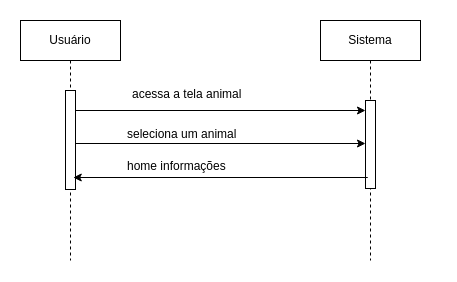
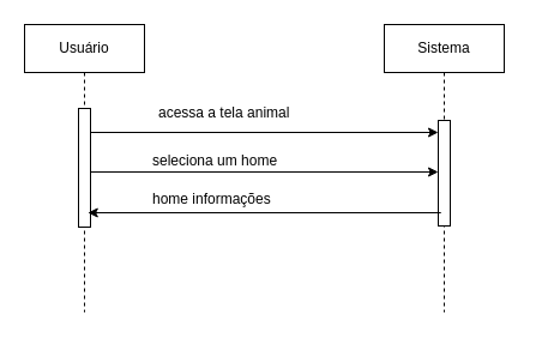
  <mxCell id="0" />
  <mxCell id="1" parent="0" />
  <mxCell id="2" value="Usuário" style="shape=umlLifeline;perimeter=lifelinePerimeter;whiteSpace=wrap;html=1;container=0;dropTarget=0;collapsible=0;recursiveResize=0;outlineConnect=0;portConstraint=eastwest;newEdgeStyle={&quot;edgeStyle&quot;:&quot;elbowEdgeStyle&quot;,&quot;elbow&quot;:&quot;vertical&quot;,&quot;curved&quot;:0,&quot;rounded&quot;:0};" parent="1" vertex="1"><mxGeometry x="20" y="20" width="100" height="240" as="geometry" /></mxCell>
  <mxCell id="3" value="" style="html=1;points=[];perimeter=orthogonalPerimeter;outlineConnect=0;targetShapes=umlLifeline;portConstraint=eastwest;newEdgeStyle={&quot;edgeStyle&quot;:&quot;elbowEdgeStyle&quot;,&quot;elbow&quot;:&quot;vertical&quot;,&quot;curved&quot;:0,&quot;rounded&quot;:0};" parent="2" vertex="1"><mxGeometry x="45" y="70" width="10" height="99" as="geometry" /></mxCell>
  <mxCell id="4" value="Sistema" style="shape=umlLifeline;perimeter=lifelinePerimeter;whiteSpace=wrap;html=1;container=0;dropTarget=0;collapsible=0;recursiveResize=0;outlineConnect=0;portConstraint=eastwest;newEdgeStyle={&quot;edgeStyle&quot;:&quot;elbowEdgeStyle&quot;,&quot;elbow&quot;:&quot;vertical&quot;,&quot;curved&quot;:0,&quot;rounded&quot;:0};" parent="1" vertex="1"><mxGeometry x="320" y="20" width="100" height="240" as="geometry" /></mxCell>
  <mxCell id="5" value="" style="html=1;points=[];perimeter=orthogonalPerimeter;outlineConnect=0;targetShapes=umlLifeline;portConstraint=eastwest;newEdgeStyle={&quot;edgeStyle&quot;:&quot;elbowEdgeStyle&quot;,&quot;elbow&quot;:&quot;vertical&quot;,&quot;curved&quot;:0,&quot;rounded&quot;:0};" parent="4" vertex="1"><mxGeometry x="45" y="80" width="10" height="88" as="geometry" /></mxCell>
  <mxCell id="6" value="" style="endArrow=classic;html=1;rounded=0;" parent="1" target="5" edge="1"><mxGeometry width="50" height="50" relative="1" as="geometry"><mxPoint x="75" y="110" as="sourcePoint" /><mxPoint x="305" y="110" as="targetPoint" /></mxGeometry></mxCell>
  <mxCell id="7" value=" acessa a tela animal" style="text;whiteSpace=wrap;html=1;" parent="1" vertex="1"><mxGeometry x="130" y="80" width="180" height="40" as="geometry" /></mxCell>
  <mxCell id="8" value="" style="endArrow=classic;html=1;rounded=0;" parent="1" edge="1"><mxGeometry width="50" height="50" relative="1" as="geometry"><mxPoint x="367.25" y="177" as="sourcePoint" /><mxPoint x="72.75" y="177" as="targetPoint" /></mxGeometry></mxCell>
- <mxCell id="9" value="seleciona um animal" style="text;whiteSpace=wrap;html=1;" parent="1" vertex="1"><mxGeometry x="125" y="120" width="190" height="40" as="geometry" /></mxCell>
+ <mxCell id="9" value="seleciona um home" style="text;whiteSpace=wrap;html=1;" parent="1" vertex="1"><mxGeometry x="125" y="120" width="190" height="40" as="geometry" /></mxCell>
  <mxCell id="10" value="home informações" style="text;whiteSpace=wrap;html=1;" parent="1" vertex="1"><mxGeometry x="125" y="152" width="310" height="40" as="geometry" /></mxCell>
  <mxCell id="11" value="" style="endArrow=classic;html=1;rounded=0;" parent="1" edge="1"><mxGeometry width="50" height="50" relative="1" as="geometry"><mxPoint x="75" y="143" as="sourcePoint" /><mxPoint x="365" y="143" as="targetPoint" /></mxGeometry></mxCell>
